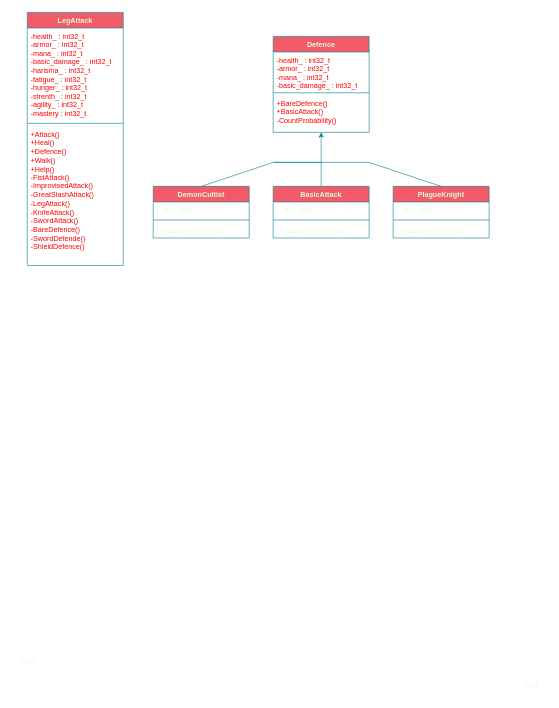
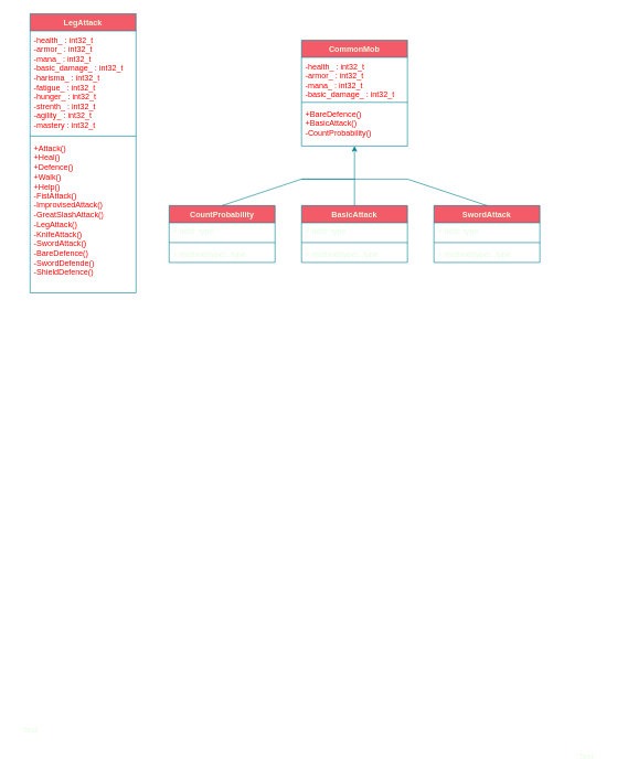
  <mxCell id="0" />
  <mxCell id="1" parent="0" />
- <mxCell id="2" value="Defence" style="swimlane;fontStyle=1;align=center;verticalAlign=top;childLayout=stackLayout;horizontal=1;startSize=26;horizontalStack=0;resizeParent=1;resizeParentMax=0;resizeLast=0;collapsible=1;marginBottom=0;whiteSpace=wrap;html=1;strokeColor=#028090;fontColor=#E4FDE1;fillColor=#F45B69;" vertex="1" parent="1"><mxGeometry x="455" y="60" width="160" height="160" as="geometry" /></mxCell>
+ <mxCell id="2" value="CommonMob" style="swimlane;fontStyle=1;align=center;verticalAlign=top;childLayout=stackLayout;horizontal=1;startSize=26;horizontalStack=0;resizeParent=1;resizeParentMax=0;resizeLast=0;collapsible=1;marginBottom=0;whiteSpace=wrap;html=1;strokeColor=#028090;fontColor=#E4FDE1;fillColor=#F45B69;" vertex="1" parent="1"><mxGeometry x="455" y="60" width="160" height="160" as="geometry" /></mxCell>
  <mxCell id="3" value="&lt;font color=&quot;#ff0000&quot;&gt;&lt;span style=&quot;caret-color: rgb(255, 0, 0);&quot;&gt;-health_ : int32_t&lt;/span&gt;&lt;/font&gt;&lt;div&gt;&lt;font color=&quot;#ff0000&quot;&gt;&lt;span style=&quot;caret-color: rgb(255, 0, 0);&quot;&gt;-armor_ : int32_t&lt;/span&gt;&lt;/font&gt;&lt;/div&gt;&lt;div&gt;&lt;font color=&quot;#ff0000&quot;&gt;&lt;span style=&quot;caret-color: rgb(255, 0, 0);&quot;&gt;-mana_ : int32_t&lt;/span&gt;&lt;/font&gt;&lt;/div&gt;&lt;div&gt;&lt;font color=&quot;#ff0000&quot;&gt;&lt;span style=&quot;caret-color: rgb(255, 0, 0);&quot;&gt;-basic_damage_ : int32_t&lt;/span&gt;&lt;/font&gt;&lt;/div&gt;" style="text;strokeColor=none;fillColor=none;align=left;verticalAlign=top;spacingLeft=4;spacingRight=4;overflow=hidden;rotatable=0;points=[[0,0.5],[1,0.5]];portConstraint=eastwest;whiteSpace=wrap;html=1;fontColor=#E4FDE1;" vertex="1" parent="2"><mxGeometry y="26" width="160" height="64" as="geometry" /></mxCell>
  <mxCell id="4" value="" style="line;strokeWidth=1;fillColor=none;align=left;verticalAlign=middle;spacingTop=-1;spacingLeft=3;spacingRight=3;rotatable=0;labelPosition=right;points=[];portConstraint=eastwest;strokeColor=inherit;fontColor=#E4FDE1;" vertex="1" parent="2"><mxGeometry y="90" width="160" height="8" as="geometry" /></mxCell>
  <mxCell id="5" value="&lt;font color=&quot;#ff0000&quot;&gt;+BareDefence()&lt;/font&gt;&lt;div&gt;&lt;font color=&quot;#ff0000&quot;&gt;+BasicAttack()&lt;/font&gt;&lt;/div&gt;&lt;div&gt;&lt;font color=&quot;#ff0000&quot;&gt;&lt;span style=&quot;caret-color: rgb(255, 0, 0);&quot;&gt;-CountProbability()&lt;/span&gt;&lt;/font&gt;&lt;/div&gt;" style="text;strokeColor=none;fillColor=none;align=left;verticalAlign=top;spacingLeft=4;spacingRight=4;overflow=hidden;rotatable=0;points=[[0,0.5],[1,0.5]];portConstraint=eastwest;whiteSpace=wrap;html=1;fontColor=#E4FDE1;" vertex="1" parent="2"><mxGeometry y="98" width="160" height="62" as="geometry" /></mxCell>
  <mxCell id="6" value="" style="endArrow=classic;html=1;rounded=0;strokeColor=#028090;fontColor=#E4FDE1;fillColor=#F45B69;" edge="1" parent="1"><mxGeometry width="50" height="50" relative="1" as="geometry"><mxPoint x="535" y="270" as="sourcePoint" /><mxPoint x="535" y="220" as="targetPoint" /></mxGeometry></mxCell>
  <mxCell id="7" value="" style="endArrow=none;html=1;rounded=0;strokeColor=#028090;fontColor=#E4FDE1;fillColor=#F45B69;" edge="1" parent="1"><mxGeometry width="50" height="50" relative="1" as="geometry"><mxPoint x="455" y="270" as="sourcePoint" /><mxPoint x="615" y="270" as="targetPoint" /><Array as="points" /></mxGeometry></mxCell>
- <mxCell id="8" value="DemonCultist" style="swimlane;fontStyle=1;align=center;verticalAlign=top;childLayout=stackLayout;horizontal=1;startSize=26;horizontalStack=0;resizeParent=1;resizeParentMax=0;resizeLast=0;collapsible=1;marginBottom=0;whiteSpace=wrap;html=1;strokeColor=#028090;fontColor=#E4FDE1;fillColor=#F45B69;" vertex="1" parent="1"><mxGeometry x="255" y="310" width="160" height="86" as="geometry" /></mxCell>
+ <mxCell id="8" value="CountProbability" style="swimlane;fontStyle=1;align=center;verticalAlign=top;childLayout=stackLayout;horizontal=1;startSize=26;horizontalStack=0;resizeParent=1;resizeParentMax=0;resizeLast=0;collapsible=1;marginBottom=0;whiteSpace=wrap;html=1;strokeColor=#028090;fontColor=#E4FDE1;fillColor=#F45B69;" vertex="1" parent="1"><mxGeometry x="255" y="310" width="160" height="86" as="geometry" /></mxCell>
  <mxCell id="9" value="+ field: type" style="text;strokeColor=none;fillColor=none;align=left;verticalAlign=top;spacingLeft=4;spacingRight=4;overflow=hidden;rotatable=0;points=[[0,0.5],[1,0.5]];portConstraint=eastwest;whiteSpace=wrap;html=1;fontColor=#E4FDE1;" vertex="1" parent="8"><mxGeometry y="26" width="160" height="26" as="geometry" /></mxCell>
  <mxCell id="10" value="" style="line;strokeWidth=1;fillColor=none;align=left;verticalAlign=middle;spacingTop=-1;spacingLeft=3;spacingRight=3;rotatable=0;labelPosition=right;points=[];portConstraint=eastwest;strokeColor=inherit;fontColor=#E4FDE1;" vertex="1" parent="8"><mxGeometry y="52" width="160" height="8" as="geometry" /></mxCell>
  <mxCell id="11" value="+ method(type): type" style="text;strokeColor=none;fillColor=none;align=left;verticalAlign=top;spacingLeft=4;spacingRight=4;overflow=hidden;rotatable=0;points=[[0,0.5],[1,0.5]];portConstraint=eastwest;whiteSpace=wrap;html=1;fontColor=#E4FDE1;" vertex="1" parent="8"><mxGeometry y="60" width="160" height="26" as="geometry" /></mxCell>
  <mxCell id="12" value="BasicAttack" style="swimlane;fontStyle=1;align=center;verticalAlign=top;childLayout=stackLayout;horizontal=1;startSize=26;horizontalStack=0;resizeParent=1;resizeParentMax=0;resizeLast=0;collapsible=1;marginBottom=0;whiteSpace=wrap;html=1;strokeColor=#028090;fontColor=#E4FDE1;fillColor=#F45B69;" vertex="1" parent="1"><mxGeometry x="455" y="310" width="160" height="86" as="geometry" /></mxCell>
  <mxCell id="13" value="+ field: type" style="text;strokeColor=none;fillColor=none;align=left;verticalAlign=top;spacingLeft=4;spacingRight=4;overflow=hidden;rotatable=0;points=[[0,0.5],[1,0.5]];portConstraint=eastwest;whiteSpace=wrap;html=1;fontColor=#E4FDE1;" vertex="1" parent="12"><mxGeometry y="26" width="160" height="26" as="geometry" /></mxCell>
  <mxCell id="14" value="" style="line;strokeWidth=1;fillColor=none;align=left;verticalAlign=middle;spacingTop=-1;spacingLeft=3;spacingRight=3;rotatable=0;labelPosition=right;points=[];portConstraint=eastwest;strokeColor=inherit;fontColor=#E4FDE1;" vertex="1" parent="12"><mxGeometry y="52" width="160" height="8" as="geometry" /></mxCell>
  <mxCell id="15" value="+ method(type): type" style="text;strokeColor=none;fillColor=none;align=left;verticalAlign=top;spacingLeft=4;spacingRight=4;overflow=hidden;rotatable=0;points=[[0,0.5],[1,0.5]];portConstraint=eastwest;whiteSpace=wrap;html=1;fontColor=#E4FDE1;" vertex="1" parent="12"><mxGeometry y="60" width="160" height="26" as="geometry" /></mxCell>
- <mxCell id="16" value="PlagueKnight" style="swimlane;fontStyle=1;align=center;verticalAlign=top;childLayout=stackLayout;horizontal=1;startSize=26;horizontalStack=0;resizeParent=1;resizeParentMax=0;resizeLast=0;collapsible=1;marginBottom=0;whiteSpace=wrap;html=1;strokeColor=#028090;fontColor=#E4FDE1;fillColor=#F45B69;" vertex="1" parent="1"><mxGeometry x="655" y="310" width="160" height="86" as="geometry" /></mxCell>
+ <mxCell id="16" value="SwordAttack" style="swimlane;fontStyle=1;align=center;verticalAlign=top;childLayout=stackLayout;horizontal=1;startSize=26;horizontalStack=0;resizeParent=1;resizeParentMax=0;resizeLast=0;collapsible=1;marginBottom=0;whiteSpace=wrap;html=1;strokeColor=#028090;fontColor=#E4FDE1;fillColor=#F45B69;" vertex="1" parent="1"><mxGeometry x="655" y="310" width="160" height="86" as="geometry" /></mxCell>
  <mxCell id="17" value="+ field: type" style="text;strokeColor=none;fillColor=none;align=left;verticalAlign=top;spacingLeft=4;spacingRight=4;overflow=hidden;rotatable=0;points=[[0,0.5],[1,0.5]];portConstraint=eastwest;whiteSpace=wrap;html=1;fontColor=#E4FDE1;" vertex="1" parent="16"><mxGeometry y="26" width="160" height="26" as="geometry" /></mxCell>
  <mxCell id="18" value="" style="line;strokeWidth=1;fillColor=none;align=left;verticalAlign=middle;spacingTop=-1;spacingLeft=3;spacingRight=3;rotatable=0;labelPosition=right;points=[];portConstraint=eastwest;strokeColor=inherit;fontColor=#E4FDE1;" vertex="1" parent="16"><mxGeometry y="52" width="160" height="8" as="geometry" /></mxCell>
  <mxCell id="19" value="+ method(type): type" style="text;strokeColor=none;fillColor=none;align=left;verticalAlign=top;spacingLeft=4;spacingRight=4;overflow=hidden;rotatable=0;points=[[0,0.5],[1,0.5]];portConstraint=eastwest;whiteSpace=wrap;html=1;fontColor=#E4FDE1;" vertex="1" parent="16"><mxGeometry y="60" width="160" height="26" as="geometry" /></mxCell>
  <mxCell id="20" value="" style="endArrow=none;html=1;rounded=0;strokeColor=#028090;fontColor=#E4FDE1;fillColor=#F45B69;exitX=0.5;exitY=0;exitDx=0;exitDy=0;" edge="1" parent="1" source="12"><mxGeometry width="50" height="50" relative="1" as="geometry"><mxPoint x="485" y="320" as="sourcePoint" /><mxPoint x="535" y="270" as="targetPoint" /><Array as="points" /></mxGeometry></mxCell>
  <mxCell id="21" value="" style="endArrow=none;html=1;rounded=0;strokeColor=#028090;fontColor=#E4FDE1;fillColor=#F45B69;exitX=0.5;exitY=0;exitDx=0;exitDy=0;" edge="1" parent="1" source="8"><mxGeometry width="50" height="50" relative="1" as="geometry"><mxPoint x="485" y="320" as="sourcePoint" /><mxPoint x="535" y="270" as="targetPoint" /><Array as="points"><mxPoint x="455" y="270" /></Array></mxGeometry></mxCell>
  <mxCell id="22" value="" style="endArrow=none;html=1;rounded=0;strokeColor=#028090;fontColor=#E4FDE1;fillColor=#F45B69;exitX=0.5;exitY=0;exitDx=0;exitDy=0;" edge="1" parent="1" source="16"><mxGeometry width="50" height="50" relative="1" as="geometry"><mxPoint x="625" y="320" as="sourcePoint" /><mxPoint x="615" y="270" as="targetPoint" /></mxGeometry></mxCell>
  <mxCell id="23" value="LegAttack" style="swimlane;fontStyle=1;align=center;verticalAlign=top;childLayout=stackLayout;horizontal=1;startSize=26;horizontalStack=0;resizeParent=1;resizeParentMax=0;resizeLast=0;collapsible=1;marginBottom=0;whiteSpace=wrap;html=1;strokeColor=#028090;fontColor=#E4FDE1;fillColor=#F45B69;" vertex="1" parent="1"><mxGeometry x="45" y="20" width="160" height="422" as="geometry" /></mxCell>
  <mxCell id="24" value="&lt;font color=&quot;#ff0000&quot;&gt;-health_ : int32_t&lt;/font&gt;&lt;div&gt;&lt;font color=&quot;#ff0000&quot;&gt;-armor_ : int32_t&lt;/font&gt;&lt;/div&gt;&lt;div&gt;&lt;font color=&quot;#ff0000&quot;&gt;-mana_ : int32_t&lt;/font&gt;&lt;/div&gt;&lt;div&gt;&lt;font color=&quot;#ff0000&quot;&gt;-basic_damage_ : int32_t&lt;/font&gt;&lt;/div&gt;&lt;div&gt;&lt;font color=&quot;#ff0000&quot;&gt;-harisma_ : int32_t&lt;/font&gt;&lt;/div&gt;&lt;div&gt;&lt;font color=&quot;#ff0000&quot;&gt;-fatigue_ : int32_t&lt;/font&gt;&lt;/div&gt;&lt;div&gt;&lt;font color=&quot;#ff0000&quot;&gt;-hunger_ : int32_t&lt;/font&gt;&lt;/div&gt;&lt;div&gt;&lt;font color=&quot;#ff0000&quot;&gt;-strenth_ : int32_t&lt;/font&gt;&lt;/div&gt;&lt;div&gt;&lt;font color=&quot;#ff0000&quot;&gt;-agility_ : int32_t&lt;/font&gt;&lt;/div&gt;&lt;div&gt;&lt;font color=&quot;#ff0000&quot;&gt;-mastery : int32_t&lt;/font&gt;&lt;/div&gt;" style="text;strokeColor=none;fillColor=none;align=left;verticalAlign=top;spacingLeft=4;spacingRight=4;overflow=hidden;rotatable=0;points=[[0,0.5],[1,0.5]];portConstraint=eastwest;whiteSpace=wrap;html=1;fontColor=#E4FDE1;" vertex="1" parent="23"><mxGeometry y="26" width="160" height="154" as="geometry" /></mxCell>
  <mxCell id="25" value="" style="line;strokeWidth=1;fillColor=none;align=left;verticalAlign=middle;spacingTop=-1;spacingLeft=3;spacingRight=3;rotatable=0;labelPosition=right;points=[];portConstraint=eastwest;strokeColor=inherit;fontColor=#E4FDE1;" vertex="1" parent="23"><mxGeometry y="180" width="160" height="10" as="geometry" /></mxCell>
  <mxCell id="26" value="&lt;font color=&quot;#ff0000&quot;&gt;+Attack()&lt;/font&gt;&lt;div&gt;&lt;font color=&quot;#ff0000&quot;&gt;&lt;span style=&quot;caret-color: rgb(255, 0, 0);&quot;&gt;+Heal()&lt;/span&gt;&lt;/font&gt;&lt;/div&gt;&lt;div&gt;&lt;font color=&quot;#ff0000&quot;&gt;&lt;span style=&quot;caret-color: rgb(255, 0, 0);&quot;&gt;+Defence()&lt;/span&gt;&lt;/font&gt;&lt;/div&gt;&lt;div&gt;&lt;font color=&quot;#ff0000&quot;&gt;&lt;span style=&quot;caret-color: rgb(255, 0, 0);&quot;&gt;+Walk()&lt;/span&gt;&lt;/font&gt;&lt;/div&gt;&lt;div&gt;&lt;font color=&quot;#ff0000&quot;&gt;&lt;span style=&quot;caret-color: rgb(255, 0, 0);&quot;&gt;+Help()&lt;br&gt;&lt;/span&gt;&lt;/font&gt;&lt;div&gt;&lt;font color=&quot;#ff0000&quot;&gt;-FistAttack()&lt;/font&gt;&lt;/div&gt;&lt;div&gt;&lt;font color=&quot;#ff0000&quot;&gt;&lt;span style=&quot;caret-color: rgb(255, 0, 0);&quot;&gt;-ImprovisedAttack()&lt;/span&gt;&lt;/font&gt;&lt;/div&gt;&lt;/div&gt;&lt;div&gt;&lt;font color=&quot;#ff0000&quot;&gt;&lt;span style=&quot;caret-color: rgb(255, 0, 0);&quot;&gt;-GreatSlashAttack()&lt;/span&gt;&lt;/font&gt;&lt;/div&gt;&lt;div&gt;&lt;font color=&quot;#ff0000&quot;&gt;&lt;span style=&quot;caret-color: rgb(255, 0, 0);&quot;&gt;-LegAttack()&lt;/span&gt;&lt;/font&gt;&lt;/div&gt;&lt;div&gt;&lt;font color=&quot;#ff0000&quot;&gt;&lt;span style=&quot;caret-color: rgb(255, 0, 0);&quot;&gt;-KnifeAttack()&lt;/span&gt;&lt;/font&gt;&lt;/div&gt;&lt;div&gt;&lt;font color=&quot;#ff0000&quot;&gt;&lt;span style=&quot;caret-color: rgb(255, 0, 0);&quot;&gt;-SwordAttack()&lt;/span&gt;&lt;/font&gt;&lt;/div&gt;&lt;div&gt;&lt;font color=&quot;#ff0000&quot;&gt;&lt;span style=&quot;caret-color: rgb(255, 0, 0);&quot;&gt;-BareDefence()&lt;/span&gt;&lt;/font&gt;&lt;/div&gt;&lt;div&gt;&lt;font color=&quot;#ff0000&quot;&gt;&lt;span style=&quot;caret-color: rgb(255, 0, 0);&quot;&gt;-SwordDefende()&lt;/span&gt;&lt;/font&gt;&lt;/div&gt;&lt;div&gt;&lt;font color=&quot;#ff0000&quot;&gt;&lt;span style=&quot;caret-color: rgb(255, 0, 0);&quot;&gt;-ShieldDefence()&lt;/span&gt;&lt;/font&gt;&lt;/div&gt;" style="text;strokeColor=none;fillColor=none;align=left;verticalAlign=top;spacingLeft=4;spacingRight=4;overflow=hidden;rotatable=0;points=[[0,0.5],[1,0.5]];portConstraint=eastwest;whiteSpace=wrap;html=1;fontColor=#E4FDE1;" vertex="1" parent="23"><mxGeometry y="190" width="160" height="232" as="geometry" /></mxCell>
  <mxCell id="27" value="Text" style="text;html=1;align=center;verticalAlign=middle;resizable=0;points=[];autosize=1;strokeColor=none;fillColor=none;fontColor=#E4FDE1;" vertex="1" parent="1"><mxGeometry x="20" y="1088" width="50" height="30" as="geometry" /></mxCell>
  <mxCell id="28" value="Text" style="text;html=1;align=center;verticalAlign=middle;resizable=0;points=[];autosize=1;strokeColor=none;fillColor=none;fontColor=#E4FDE1;" vertex="1" parent="1"><mxGeometry x="860" y="1128" width="50" height="30" as="geometry" /></mxCell>
